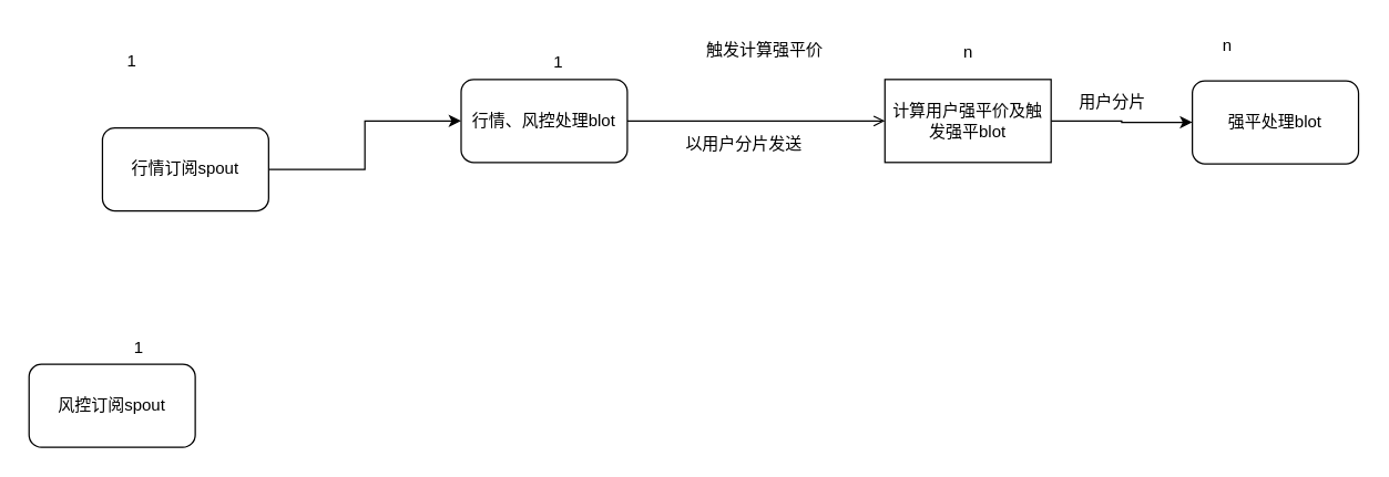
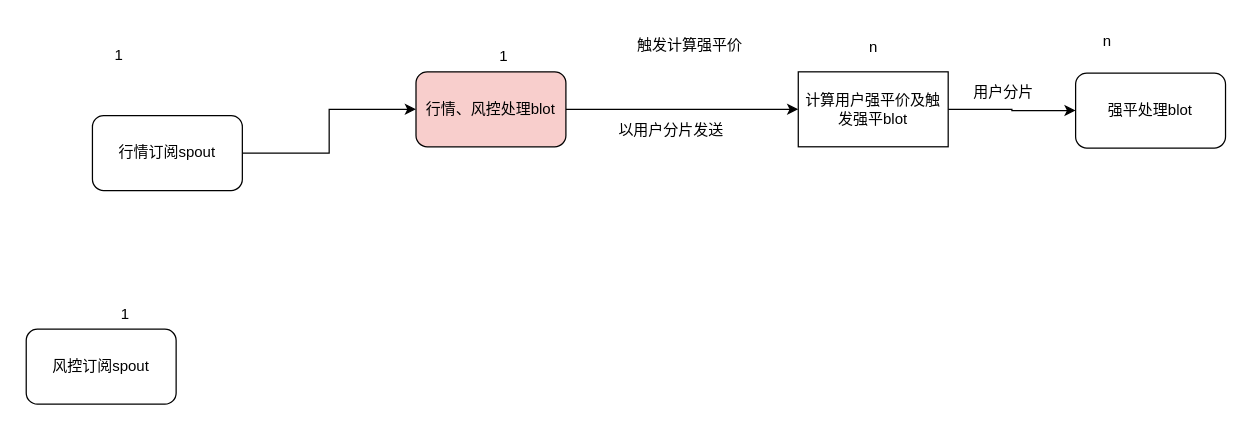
  <mxCell id="0" />
  <mxCell id="1" parent="0" />
  <mxCell id="2" value="" style="edgeStyle=orthogonalEdgeStyle;rounded=0;orthogonalLoop=1;jettySize=auto;html=1;" edge="1" parent="1" source="3" target="6"><mxGeometry relative="1" as="geometry" /></mxCell>
  <mxCell id="3" value="行情订阅spout" style="rounded=1;whiteSpace=wrap;html=1;" vertex="1" parent="1"><mxGeometry x="73" y="92" width="120" height="60" as="geometry" /></mxCell>
  <mxCell id="4" value="风控订阅spout" style="rounded=1;whiteSpace=wrap;html=1;" vertex="1" parent="1"><mxGeometry x="20" y="263" width="120" height="60" as="geometry" /></mxCell>
- <mxCell id="5" value="" style="edgeStyle=orthogonalEdgeStyle;rounded=0;orthogonalLoop=1;jettySize=auto;html=1;endArrow=open;" edge="1" parent="1" source="6" target="8"><mxGeometry relative="1" as="geometry" /></mxCell>
- <mxCell id="6" value="行情、风控处理blot" style="whiteSpace=wrap;html=1;rounded=1;" vertex="1" parent="1"><mxGeometry x="332" y="57" width="120" height="60" as="geometry" /></mxCell>
+ <mxCell id="5" value="" style="edgeStyle=orthogonalEdgeStyle;rounded=0;orthogonalLoop=1;jettySize=auto;html=1;" edge="1" parent="1" source="6" target="8"><mxGeometry relative="1" as="geometry" /></mxCell>
+ <mxCell id="6" value="行情、风控处理blot" style="whiteSpace=wrap;html=1;rounded=1;fillColor=#f8cecc;" vertex="1" parent="1"><mxGeometry x="332" y="57" width="120" height="60" as="geometry" /></mxCell>
  <mxCell id="7" value="" style="edgeStyle=orthogonalEdgeStyle;rounded=0;orthogonalLoop=1;jettySize=auto;html=1;" edge="1" parent="1" source="8" target="15"><mxGeometry relative="1" as="geometry" /></mxCell>
  <mxCell id="8" value="计算用户强平价及触发强平blot" style="whiteSpace=wrap;html=1;rounded=0;" vertex="1" parent="1"><mxGeometry x="638" y="57" width="120" height="60" as="geometry" /></mxCell>
  <mxCell id="9" value="1" style="text;html=1;align=center;verticalAlign=middle;resizable=0;points=[];autosize=1;strokeColor=none;fillColor=none;" vertex="1" parent="1"><mxGeometry x="389" y="32" width="25" height="26" as="geometry" /></mxCell>
  <mxCell id="10" value="1" style="text;html=1;align=center;verticalAlign=middle;resizable=0;points=[];autosize=1;strokeColor=none;fillColor=none;" vertex="1" parent="1"><mxGeometry x="81" y="31" width="25" height="26" as="geometry" /></mxCell>
  <mxCell id="11" value="1" style="text;html=1;align=center;verticalAlign=middle;resizable=0;points=[];autosize=1;strokeColor=none;fillColor=none;" vertex="1" parent="1"><mxGeometry x="86" y="238" width="25" height="26" as="geometry" /></mxCell>
  <mxCell id="12" value="n" style="text;html=1;align=center;verticalAlign=middle;resizable=0;points=[];autosize=1;strokeColor=none;fillColor=none;" vertex="1" parent="1"><mxGeometry x="685.5" y="25" width="25" height="26" as="geometry" /></mxCell>
  <mxCell id="13" value="触发计算强平价" style="text;html=1;align=center;verticalAlign=middle;resizable=0;points=[];autosize=1;strokeColor=none;fillColor=none;" vertex="1" parent="1"><mxGeometry x="500" y="23" width="102" height="26" as="geometry" /></mxCell>
  <mxCell id="14" value="以用户分片发送" style="text;html=1;align=center;verticalAlign=middle;resizable=0;points=[];autosize=1;strokeColor=none;fillColor=none;" vertex="1" parent="1"><mxGeometry x="485" y="91" width="102" height="26" as="geometry" /></mxCell>
  <mxCell id="15" value="强平处理blot" style="whiteSpace=wrap;html=1;rounded=1;" vertex="1" parent="1"><mxGeometry x="860" y="58" width="120" height="60" as="geometry" /></mxCell>
  <mxCell id="16" value="n" style="text;html=1;align=center;verticalAlign=middle;resizable=0;points=[];autosize=1;strokeColor=none;fillColor=none;" vertex="1" parent="1"><mxGeometry x="872" y="20" width="25" height="26" as="geometry" /></mxCell>
  <mxCell id="17" value="用户分片" style="text;html=1;align=center;verticalAlign=middle;resizable=0;points=[];autosize=1;strokeColor=none;fillColor=none;" vertex="1" parent="1"><mxGeometry x="769" y="61" width="66" height="26" as="geometry" /></mxCell>
